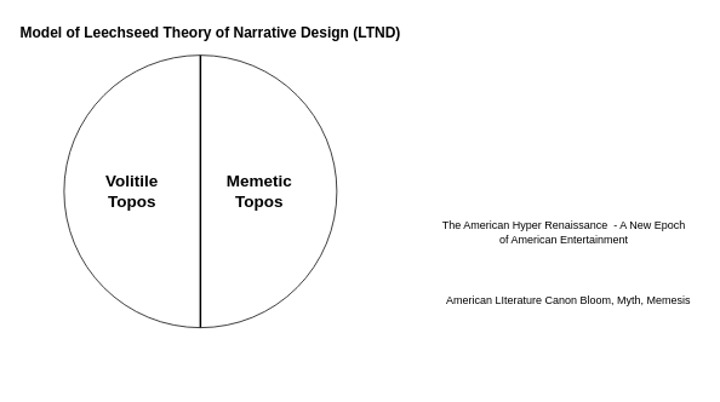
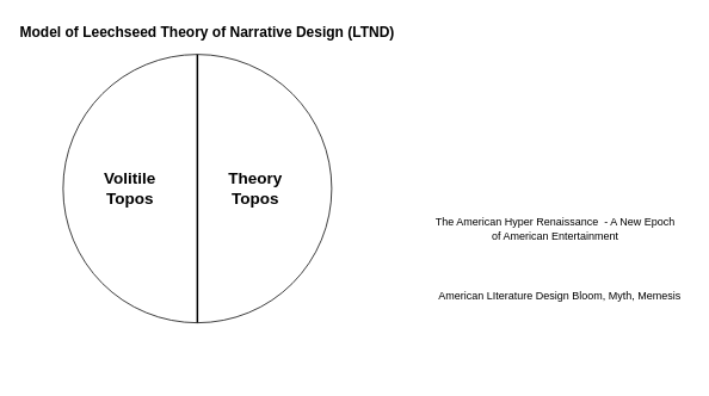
  <mxCell id="0" />
  <mxCell id="1" parent="0" />
  <mxCell id="2" value="" style="ellipse;whiteSpace=wrap;html=1;aspect=fixed;" vertex="1" parent="1"><mxGeometry x="70" y="60" width="300" height="300" as="geometry" /></mxCell>
  <mxCell id="3" value="" style="line;strokeWidth=2;direction=south;html=1;" vertex="1" parent="1"><mxGeometry x="215" y="60" width="10" height="300" as="geometry" /></mxCell>
  <mxCell id="4" value="&lt;b style=&quot;font-size: 18px;&quot;&gt;Volitile Topos&lt;/b&gt;" style="text;html=1;strokeColor=none;fillColor=none;align=center;verticalAlign=middle;whiteSpace=wrap;rounded=0;fontSize=18;" vertex="1" parent="1"><mxGeometry x="90" y="160" width="110" height="100" as="geometry" /></mxCell>
  <mxCell id="5" value="Model of Leechseed Theory of Narrative Design (LTND)" style="text;html=1;strokeColor=none;fillColor=none;align=left;verticalAlign=middle;whiteSpace=wrap;rounded=0;fontSize=16;fontStyle=1" vertex="1" parent="1"><mxGeometry x="20" y="20" width="430" height="30" as="geometry" /></mxCell>
- <mxCell id="6" value="&lt;b style=&quot;font-size: 18px;&quot;&gt;Memetic Topos&lt;/b&gt;" style="text;html=1;strokeColor=none;fillColor=none;align=center;verticalAlign=middle;whiteSpace=wrap;rounded=0;fontSize=18;" vertex="1" parent="1"><mxGeometry x="230" y="160" width="110" height="100" as="geometry" /></mxCell>
- <mxCell id="7" value="American LIterature Canon Bloom, Myth, Memesis" style="text;html=1;strokeColor=none;fillColor=none;align=center;verticalAlign=middle;whiteSpace=wrap;rounded=0;" vertex="1" parent="1"><mxGeometry x="480" y="240" width="290" height="180" as="geometry" /></mxCell>
+ <mxCell id="6" value="&lt;b style=&quot;font-size: 18px;&quot;&gt;Theory Topos&lt;/b&gt;" style="text;html=1;strokeColor=none;fillColor=none;align=center;verticalAlign=middle;whiteSpace=wrap;rounded=0;fontSize=18;" vertex="1" parent="1"><mxGeometry x="230" y="160" width="110" height="100" as="geometry" /></mxCell>
+ <mxCell id="7" value="American LIterature Design Bloom, Myth, Memesis" style="text;html=1;strokeColor=none;fillColor=none;align=center;verticalAlign=middle;whiteSpace=wrap;rounded=0;" vertex="1" parent="1"><mxGeometry x="480" y="240" width="290" height="180" as="geometry" /></mxCell>
  <mxCell id="8" value="The American Hyper Renaissance&amp;nbsp; - A New Epoch of American Entertainment" style="text;html=1;strokeColor=none;fillColor=none;align=center;verticalAlign=middle;whiteSpace=wrap;rounded=0;" vertex="1" parent="1"><mxGeometry x="480" y="240" width="280" height="30" as="geometry" /></mxCell>
